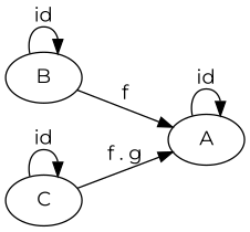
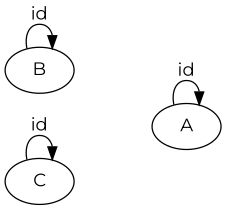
  digraph {
    fontname=Montserrat
    rankdir=LR
    node [fontname=Montserrat]
    edge [fontname=Montserrat]
    A
    B
    C
    A -> A [label=id]
-   B -> A [label=f]
    B -> B [label=id]
-   C -> A [label="f . g"]
    C -> C [label=id]
  }
